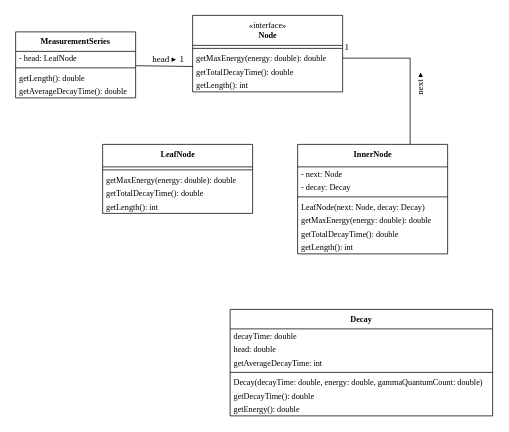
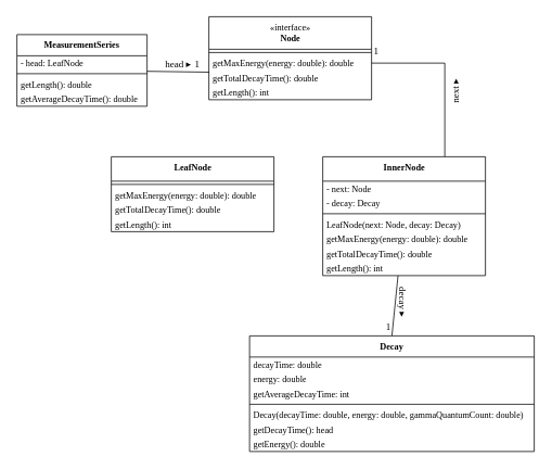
  <mxCell id="0" />
  <mxCell id="1" parent="0" />
  <mxCell id="2" value="" style="endArrow=none;shadow=0;strokeWidth=1;rounded=0;endFill=0;elbow=vertical;entryX=1;entryY=0.5;entryDx=0;entryDy=0;exitX=0.75;exitY=0;exitDx=0;exitDy=0;" parent="1" source="29" target="26" edge="1"><mxGeometry x="0.5" y="41" relative="1" as="geometry"><mxPoint x="458.5" y="182" as="sourcePoint" /><mxPoint x="446" y="87" as="targetPoint" /><mxPoint x="-40" y="32" as="offset" /><Array as="points"><mxPoint x="546" y="77" /></Array></mxGeometry></mxCell>
  <mxCell id="3" value="1" style="resizable=0;align=right;verticalAlign=bottom;labelBackgroundColor=none;fontSize=12;fontFamily=Alegreya;spacingBottom=2;" parent="2" connectable="0" vertex="1"><mxGeometry x="1" relative="1" as="geometry"><mxPoint x="10" y="-5" as="offset" /></mxGeometry></mxCell>
  <mxCell id="4" value="next&amp;nbsp;&lt;span style=&quot;text-align: left;&quot;&gt;▸&lt;/span&gt;" style="text;html=1;resizable=0;points=[];;align=center;verticalAlign=middle;labelBackgroundColor=none;rounded=0;shadow=0;strokeWidth=1;fontSize=12;fontFamily=Alegreya;rotation=-90;" parent="2" vertex="1" connectable="0"><mxGeometry relative="1" as="geometry"><mxPoint x="13" y="24" as="offset" /></mxGeometry></mxCell>
  <mxCell id="5" value="" style="endArrow=none;shadow=0;strokeWidth=1;rounded=0;endFill=0;elbow=vertical;entryX=0.003;entryY=0.12;entryDx=0;entryDy=0;entryPerimeter=0;" parent="1" source="19" target="27" edge="1"><mxGeometry x="0.5" y="41" relative="1" as="geometry"><mxPoint x="176" y="87" as="sourcePoint" /><mxPoint x="230" y="87" as="targetPoint" /><mxPoint x="-40" y="32" as="offset" /></mxGeometry></mxCell>
  <mxCell id="6" value="1" style="resizable=0;align=right;verticalAlign=bottom;labelBackgroundColor=none;fontSize=12;fontFamily=Alegreya;spacingBottom=2;" parent="5" connectable="0" vertex="1"><mxGeometry x="1" relative="1" as="geometry"><mxPoint x="-11" y="1" as="offset" /></mxGeometry></mxCell>
  <mxCell id="7" value="head&amp;nbsp;&lt;span style=&quot;text-align: left;&quot;&gt;▸&lt;/span&gt;" style="text;html=1;resizable=0;points=[];;align=center;verticalAlign=middle;labelBackgroundColor=none;rounded=0;shadow=0;strokeWidth=1;fontSize=12;fontFamily=Alegreya;" parent="5" vertex="1" connectable="0"><mxGeometry relative="1" as="geometry"><mxPoint y="-10" as="offset" /></mxGeometry></mxCell>
+ <mxCell id="8" value="" style="endArrow=none;shadow=0;strokeWidth=1;rounded=0;endFill=0;elbow=vertical;entryX=0.5;entryY=0;entryDx=0;entryDy=0;" parent="1" source="29" target="11" edge="1"><mxGeometry x="0.5" y="41" relative="1" as="geometry"><mxPoint x="431" y="232" as="sourcePoint" /><mxPoint x="366.05" y="282" as="targetPoint" /><mxPoint x="-40" y="32" as="offset" /></mxGeometry></mxCell>
+ <mxCell id="9" value="1" style="resizable=0;align=right;verticalAlign=bottom;labelBackgroundColor=none;fontSize=12;fontFamily=Alegreya;spacingBottom=2;" parent="8" connectable="0" vertex="1"><mxGeometry x="1" relative="1" as="geometry"><mxPoint as="offset" /></mxGeometry></mxCell>
+ <mxCell id="10" value="decay&amp;nbsp;&lt;span style=&quot;text-align: left;&quot;&gt;▸&lt;/span&gt;" style="text;html=1;resizable=0;points=[];;align=center;verticalAlign=middle;labelBackgroundColor=none;rounded=0;shadow=0;strokeWidth=1;fontSize=12;fontFamily=Alegreya;rotation=90;" parent="8" vertex="1" connectable="0"><mxGeometry relative="1" as="geometry"><mxPoint x="10" y="-5" as="offset" /></mxGeometry></mxCell>
  <mxCell id="11" value="Decay" style="swimlane;fontStyle=1;align=center;verticalAlign=top;childLayout=stackLayout;horizontal=1;startSize=26;horizontalStack=0;resizeParent=1;resizeParentMax=0;resizeLast=0;collapsible=1;marginBottom=0;fontFamily=Alegreya Sans;fontSize=11;fontSource=https%3A%2F%2Ffonts.googleapis.com%2Fcss%3Ffamily%3DAlegreya%2BSans;" parent="1" vertex="1"><mxGeometry x="306" y="412" width="350" height="142" as="geometry"><mxRectangle x="850" y="510" width="80" height="30" as="alternateBounds" /></mxGeometry></mxCell>
  <mxCell id="12" value="decayTime: double" style="text;strokeColor=none;fillColor=none;align=left;verticalAlign=middle;spacingLeft=3;spacingRight=4;overflow=hidden;rotatable=0;points=[[0,0.5],[1,0.5]];portConstraint=eastwest;fontFamily=Alegreya;fontSize=11;fontStyle=0;imageWidth=24;imageHeight=24;comic=0;imageAspect=0;" parent="11" vertex="1"><mxGeometry y="26" width="350" height="18" as="geometry" /></mxCell>
- <mxCell id="13" value="head: double" style="text;strokeColor=none;fillColor=none;align=left;verticalAlign=middle;spacingLeft=3;spacingRight=4;overflow=hidden;rotatable=0;points=[[0,0.5],[1,0.5]];portConstraint=eastwest;fontFamily=Alegreya;fontSize=11;fontStyle=0;html=1;imageWidth=24;imageHeight=24;comic=0;imageAspect=0;" parent="11" vertex="1"><mxGeometry y="44" width="350" height="18" as="geometry" /></mxCell>
+ <mxCell id="13" value="energy: double" style="text;strokeColor=none;fillColor=none;align=left;verticalAlign=middle;spacingLeft=3;spacingRight=4;overflow=hidden;rotatable=0;points=[[0,0.5],[1,0.5]];portConstraint=eastwest;fontFamily=Alegreya;fontSize=11;fontStyle=0;html=1;imageWidth=24;imageHeight=24;comic=0;imageAspect=0;" parent="11" vertex="1"><mxGeometry y="44" width="350" height="18" as="geometry" /></mxCell>
  <mxCell id="14" value="getAverageDecayTime: int" style="text;strokeColor=none;fillColor=none;align=left;verticalAlign=middle;spacingLeft=3;spacingRight=4;overflow=hidden;rotatable=0;points=[[0,0.5],[1,0.5]];portConstraint=eastwest;fontFamily=Alegreya;fontSize=11;fontStyle=0;imageWidth=24;imageHeight=24;comic=0;imageAspect=0;" parent="11" vertex="1"><mxGeometry y="62" width="350" height="18" as="geometry" /></mxCell>
  <mxCell id="15" value="" style="line;strokeWidth=1;fillColor=none;align=left;verticalAlign=middle;spacingTop=-1;spacingLeft=3;spacingRight=3;rotatable=0;labelPosition=right;points=[];portConstraint=eastwest;strokeColor=inherit;fontFamily=Alegreya;fontSize=11;" parent="11" vertex="1"><mxGeometry y="80" width="350" height="8" as="geometry" /></mxCell>
  <mxCell id="16" value="Decay(decayTime: double, energy: double, gammaQuantumCount: double)" style="text;strokeColor=none;fillColor=none;align=left;verticalAlign=middle;spacingLeft=3;spacingRight=4;overflow=hidden;rotatable=0;points=[[0,0.5],[1,0.5]];portConstraint=eastwest;fontFamily=Alegreya;fontSize=11;fontStyle=0;imageWidth=24;imageHeight=24;comic=0;imageAspect=0;" parent="11" vertex="1"><mxGeometry y="88" width="350" height="18" as="geometry" /></mxCell>
- <mxCell id="17" value="getDecayTime(): double" style="text;strokeColor=none;fillColor=none;align=left;verticalAlign=middle;spacingLeft=3;spacingRight=4;overflow=hidden;rotatable=0;points=[[0,0.5],[1,0.5]];portConstraint=eastwest;fontFamily=Alegreya;fontSize=11;fontStyle=0;imageWidth=24;imageHeight=24;comic=0;imageAspect=0;" vertex="1" parent="11"><mxGeometry y="106" width="350" height="18" as="geometry" /></mxCell>
+ <mxCell id="17" value="getDecayTime(): head" style="text;strokeColor=none;fillColor=none;align=left;verticalAlign=middle;spacingLeft=3;spacingRight=4;overflow=hidden;rotatable=0;points=[[0,0.5],[1,0.5]];portConstraint=eastwest;fontFamily=Alegreya;fontSize=11;fontStyle=0;imageWidth=24;imageHeight=24;comic=0;imageAspect=0;" vertex="1" parent="11"><mxGeometry y="106" width="350" height="18" as="geometry" /></mxCell>
  <mxCell id="18" value="getEnergy(): double" style="text;strokeColor=none;fillColor=none;align=left;verticalAlign=middle;spacingLeft=3;spacingRight=4;overflow=hidden;rotatable=0;points=[[0,0.5],[1,0.5]];portConstraint=eastwest;fontFamily=Alegreya;fontSize=11;fontStyle=0;imageWidth=24;imageHeight=24;comic=0;imageAspect=0;" parent="11" vertex="1"><mxGeometry y="124" width="350" height="18" as="geometry" /></mxCell>
  <mxCell id="19" value="MeasurementSeries" style="swimlane;fontStyle=1;align=center;verticalAlign=top;childLayout=stackLayout;horizontal=1;startSize=26;horizontalStack=0;resizeParent=1;resizeParentMax=0;resizeLast=0;collapsible=1;marginBottom=0;fontFamily=Alegreya Sans;fontSize=11;fontSource=https%3A%2F%2Ffonts.googleapis.com%2Fcss%3Ffamily%3DAlegreya%2BSans;" parent="1" vertex="1"><mxGeometry x="20" y="42" width="160" height="88" as="geometry"><mxRectangle x="850" y="510" width="80" height="30" as="alternateBounds" /></mxGeometry></mxCell>
  <mxCell id="20" value="- head: LeafNode" style="text;strokeColor=none;fillColor=none;align=left;verticalAlign=middle;spacingLeft=3;spacingRight=4;overflow=hidden;rotatable=0;points=[[0,0.5],[1,0.5]];portConstraint=eastwest;fontFamily=Alegreya;fontSize=11;fontStyle=0;imageWidth=24;imageHeight=24;comic=0;imageAspect=0;" parent="19" vertex="1"><mxGeometry y="26" width="160" height="18" as="geometry" /></mxCell>
  <mxCell id="21" value="" style="line;strokeWidth=1;fillColor=none;align=left;verticalAlign=middle;spacingTop=-1;spacingLeft=3;spacingRight=3;rotatable=0;labelPosition=right;points=[];portConstraint=eastwest;strokeColor=inherit;fontFamily=Alegreya;fontSize=11;" parent="19" vertex="1"><mxGeometry y="44" width="160" height="8" as="geometry" /></mxCell>
  <mxCell id="22" value="getLength(): double" style="text;strokeColor=none;fillColor=none;align=left;verticalAlign=middle;spacingLeft=3;spacingRight=4;overflow=hidden;rotatable=0;points=[[0,0.5],[1,0.5]];portConstraint=eastwest;fontFamily=Alegreya;fontSize=11;fontStyle=0;imageWidth=24;imageHeight=24;comic=0;imageAspect=0;" parent="19" vertex="1"><mxGeometry y="52" width="160" height="18" as="geometry" /></mxCell>
  <mxCell id="23" value="getAverageDecayTime(): double" style="text;strokeColor=none;fillColor=none;align=left;verticalAlign=middle;spacingLeft=3;spacingRight=4;overflow=hidden;rotatable=0;points=[[0,0.5],[1,0.5]];portConstraint=eastwest;fontFamily=Alegreya;fontSize=11;fontStyle=0;imageWidth=24;imageHeight=24;comic=0;imageAspect=0;" parent="19" vertex="1"><mxGeometry y="70" width="160" height="18" as="geometry" /></mxCell>
  <mxCell id="24" value="«interface»&lt;br&gt;&lt;b&gt;Node&lt;/b&gt;" style="swimlane;fontStyle=0;align=center;verticalAlign=top;childLayout=stackLayout;horizontal=1;startSize=40;horizontalStack=0;resizeParent=1;resizeParentMax=0;resizeLast=0;collapsible=1;marginBottom=0;fontFamily=Alegreya Sans;fontSize=11;fontSource=https%3A%2F%2Ffonts.googleapis.com%2Fcss%3Ffamily%3DAlegreya%2BSans;html=1;" parent="1" vertex="1"><mxGeometry x="256" y="20" width="200" height="102" as="geometry"><mxRectangle x="850" y="510" width="80" height="30" as="alternateBounds" /></mxGeometry></mxCell>
  <mxCell id="25" value="" style="line;strokeWidth=1;fillColor=none;align=left;verticalAlign=middle;spacingTop=-1;spacingLeft=3;spacingRight=3;rotatable=0;labelPosition=right;points=[];portConstraint=eastwest;strokeColor=inherit;fontFamily=Alegreya;fontSize=11;" parent="24" vertex="1"><mxGeometry y="40" width="200" height="8" as="geometry" /></mxCell>
  <mxCell id="26" value="getMaxEnergy(energy: double): double" style="text;strokeColor=none;fillColor=none;align=left;verticalAlign=middle;spacingLeft=3;spacingRight=4;overflow=hidden;rotatable=0;points=[[0,0.5],[1,0.5]];portConstraint=eastwest;fontFamily=Alegreya;fontSize=11;fontStyle=0;imageWidth=24;imageHeight=24;comic=0;imageAspect=0;" parent="24" vertex="1"><mxGeometry y="48" width="200" height="18" as="geometry" /></mxCell>
  <mxCell id="27" value="getTotalDecayTime(): double" style="text;strokeColor=none;fillColor=none;align=left;verticalAlign=middle;spacingLeft=3;spacingRight=4;overflow=hidden;rotatable=0;points=[[0,0.5],[1,0.5]];portConstraint=eastwest;fontFamily=Alegreya;fontSize=11;fontStyle=0;imageWidth=24;imageHeight=24;comic=0;imageAspect=0;" parent="24" vertex="1"><mxGeometry y="66" width="200" height="18" as="geometry" /></mxCell>
  <mxCell id="28" value="getLength(): int" style="text;strokeColor=none;fillColor=none;align=left;verticalAlign=middle;spacingLeft=3;spacingRight=4;overflow=hidden;rotatable=0;points=[[0,0.5],[1,0.5]];portConstraint=eastwest;fontFamily=Alegreya;fontSize=11;fontStyle=0;imageWidth=24;imageHeight=24;comic=0;imageAspect=0;" parent="24" vertex="1"><mxGeometry y="84" width="200" height="18" as="geometry" /></mxCell>
  <mxCell id="29" value="&lt;b&gt;InnerNode&lt;/b&gt;" style="swimlane;fontStyle=0;align=center;verticalAlign=top;childLayout=stackLayout;horizontal=1;startSize=30;horizontalStack=0;resizeParent=1;resizeParentMax=0;resizeLast=0;collapsible=1;marginBottom=0;fontFamily=Alegreya Sans;fontSize=11;fontSource=https%3A%2F%2Ffonts.googleapis.com%2Fcss%3Ffamily%3DAlegreya%2BSans;html=1;" parent="1" vertex="1"><mxGeometry x="396" y="192" width="200" height="146" as="geometry"><mxRectangle x="850" y="510" width="80" height="30" as="alternateBounds" /></mxGeometry></mxCell>
  <mxCell id="30" value="- next: Node" style="text;strokeColor=none;fillColor=none;align=left;verticalAlign=middle;spacingLeft=3;spacingRight=4;overflow=hidden;rotatable=0;points=[[0,0.5],[1,0.5]];portConstraint=eastwest;fontFamily=Alegreya;fontSize=11;fontStyle=0;imageWidth=24;imageHeight=24;comic=0;imageAspect=0;" parent="29" vertex="1"><mxGeometry y="30" width="200" height="18" as="geometry" /></mxCell>
  <mxCell id="31" value="- decay: Decay" style="text;strokeColor=none;fillColor=none;align=left;verticalAlign=middle;spacingLeft=3;spacingRight=4;overflow=hidden;rotatable=0;points=[[0,0.5],[1,0.5]];portConstraint=eastwest;fontFamily=Alegreya;fontSize=11;fontStyle=0;imageWidth=24;imageHeight=24;comic=0;imageAspect=0;" parent="29" vertex="1"><mxGeometry y="48" width="200" height="18" as="geometry" /></mxCell>
  <mxCell id="32" value="" style="line;strokeWidth=1;fillColor=none;align=left;verticalAlign=middle;spacingTop=-1;spacingLeft=3;spacingRight=3;rotatable=0;labelPosition=right;points=[];portConstraint=eastwest;strokeColor=inherit;fontFamily=Alegreya;fontSize=11;" parent="29" vertex="1"><mxGeometry y="66" width="200" height="8" as="geometry" /></mxCell>
  <mxCell id="33" value="LeafNode(next: Node, decay: Decay)" style="text;strokeColor=none;fillColor=none;align=left;verticalAlign=middle;spacingLeft=3;spacingRight=4;overflow=hidden;rotatable=0;points=[[0,0.5],[1,0.5]];portConstraint=eastwest;fontFamily=Alegreya;fontSize=11;fontStyle=0;imageWidth=24;imageHeight=24;comic=0;imageAspect=0;" parent="29" vertex="1"><mxGeometry y="74" width="200" height="18" as="geometry" /></mxCell>
  <mxCell id="34" value="getMaxEnergy(energy: double): double" style="text;strokeColor=none;fillColor=none;align=left;verticalAlign=middle;spacingLeft=3;spacingRight=4;overflow=hidden;rotatable=0;points=[[0,0.5],[1,0.5]];portConstraint=eastwest;fontFamily=Alegreya;fontSize=11;fontStyle=0;imageWidth=24;imageHeight=24;comic=0;imageAspect=0;" parent="29" vertex="1"><mxGeometry y="92" width="200" height="18" as="geometry" /></mxCell>
  <mxCell id="35" value="getTotalDecayTime(): double" style="text;strokeColor=none;fillColor=none;align=left;verticalAlign=middle;spacingLeft=3;spacingRight=4;overflow=hidden;rotatable=0;points=[[0,0.5],[1,0.5]];portConstraint=eastwest;fontFamily=Alegreya;fontSize=11;fontStyle=0;imageWidth=24;imageHeight=24;comic=0;imageAspect=0;" parent="29" vertex="1"><mxGeometry y="110" width="200" height="18" as="geometry" /></mxCell>
  <mxCell id="36" value="getLength(): int" style="text;strokeColor=none;fillColor=none;align=left;verticalAlign=middle;spacingLeft=3;spacingRight=4;overflow=hidden;rotatable=0;points=[[0,0.5],[1,0.5]];portConstraint=eastwest;fontFamily=Alegreya;fontSize=11;fontStyle=0;imageWidth=24;imageHeight=24;comic=0;imageAspect=0;" parent="29" vertex="1"><mxGeometry y="128" width="200" height="18" as="geometry" /></mxCell>
  <mxCell id="37" value="&lt;span style=&quot;font-weight: 700;&quot;&gt;LeafNode&lt;/span&gt;" style="swimlane;fontStyle=0;align=center;verticalAlign=top;childLayout=stackLayout;horizontal=1;startSize=30;horizontalStack=0;resizeParent=1;resizeParentMax=0;resizeLast=0;collapsible=1;marginBottom=0;fontFamily=Alegreya Sans;fontSize=11;fontSource=https%3A%2F%2Ffonts.googleapis.com%2Fcss%3Ffamily%3DAlegreya%2BSans;html=1;" parent="1" vertex="1"><mxGeometry x="136" y="192" width="200" height="92" as="geometry"><mxRectangle x="850" y="510" width="80" height="30" as="alternateBounds" /></mxGeometry></mxCell>
  <mxCell id="38" value="" style="line;strokeWidth=1;fillColor=none;align=left;verticalAlign=middle;spacingTop=-1;spacingLeft=3;spacingRight=3;rotatable=0;labelPosition=right;points=[];portConstraint=eastwest;strokeColor=inherit;fontFamily=Alegreya;fontSize=11;" parent="37" vertex="1"><mxGeometry y="30" width="200" height="8" as="geometry" /></mxCell>
  <mxCell id="39" value="getMaxEnergy(energy: double): double" style="text;strokeColor=none;fillColor=none;align=left;verticalAlign=middle;spacingLeft=3;spacingRight=4;overflow=hidden;rotatable=0;points=[[0,0.5],[1,0.5]];portConstraint=eastwest;fontFamily=Alegreya;fontSize=11;fontStyle=0;imageWidth=24;imageHeight=24;comic=0;imageAspect=0;" parent="37" vertex="1"><mxGeometry y="38" width="200" height="18" as="geometry" /></mxCell>
  <mxCell id="40" value="getTotalDecayTime(): double" style="text;strokeColor=none;fillColor=none;align=left;verticalAlign=middle;spacingLeft=3;spacingRight=4;overflow=hidden;rotatable=0;points=[[0,0.5],[1,0.5]];portConstraint=eastwest;fontFamily=Alegreya;fontSize=11;fontStyle=0;imageWidth=24;imageHeight=24;comic=0;imageAspect=0;" parent="37" vertex="1"><mxGeometry y="56" width="200" height="18" as="geometry" /></mxCell>
  <mxCell id="41" value="getLength(): int" style="text;strokeColor=none;fillColor=none;align=left;verticalAlign=middle;spacingLeft=3;spacingRight=4;overflow=hidden;rotatable=0;points=[[0,0.5],[1,0.5]];portConstraint=eastwest;fontFamily=Alegreya;fontSize=11;fontStyle=0;imageWidth=24;imageHeight=24;comic=0;imageAspect=0;" parent="37" vertex="1"><mxGeometry y="74" width="200" height="18" as="geometry" /></mxCell>
